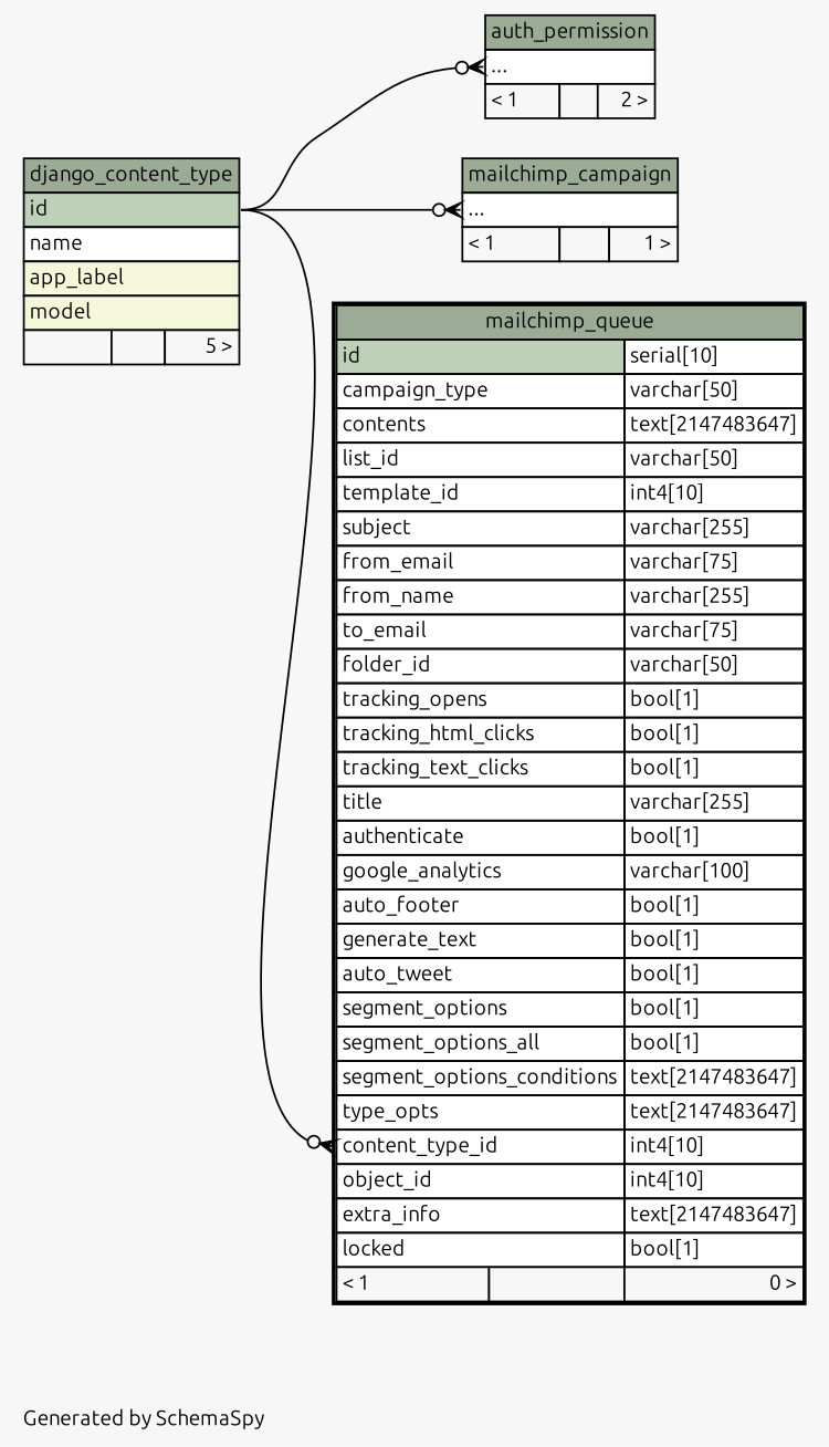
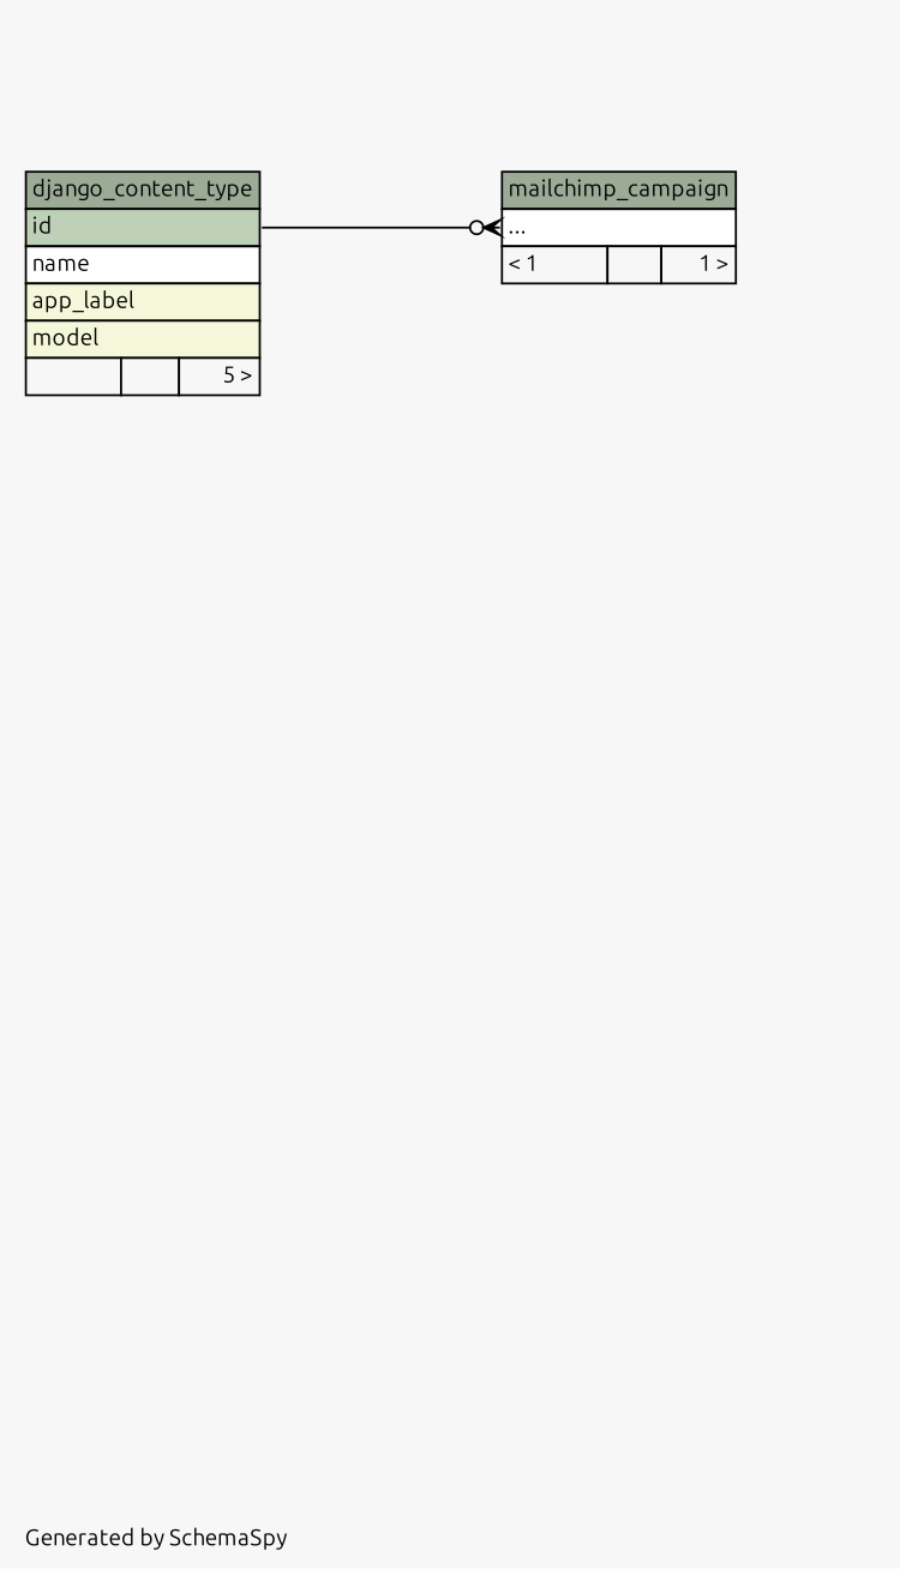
  digraph {
    bgcolor="#f7f7f7"
    fontname=Ubuntu
    fontsize=11
    label="\nGenerated by SchemaSpy"
    labeljust=l
    nodesep=0.18
    rankdir=RL
    ranksep=0.46
    node [fontname=Ubuntu fontsize=11 shape=plaintext]
    edge [arrowhead=none arrowsize=0.8 arrowtail=crowodot dir=back fontname=Ubuntu headport="id:e" tailport="elipses:w"]
-   n1 [label=<     <TABLE BORDER="0" CELLBORDER="1" CELLSPACING="0" BGCOLOR="#ffffff">       <TR><TD COLSPAN="3" BGCOLOR="#9bab96" ALIGN="CENTER">auth_permission</TD></TR>       <TR><TD PORT="elipses" COLSPAN="3" ALIGN="LEFT">...</TD></TR>       <TR><TD ALIGN="LEFT" BGCOLOR="#f7f7f7">&lt; 1</TD><TD ALIGN="RIGHT" BGCOLOR="#f7f7f7">  </TD><TD ALIGN="RIGHT" BGCOLOR="#f7f7f7">2 &gt;</TD></TR>     </TABLE>>]
    n2 [label=<     <TABLE BORDER="0" CELLBORDER="1" CELLSPACING="0" BGCOLOR="#ffffff">       <TR><TD COLSPAN="3" BGCOLOR="#9bab96" ALIGN="CENTER">django_content_type</TD></TR>       <TR><TD PORT="id" COLSPAN="3" BGCOLOR="#bed1b8" ALIGN="LEFT">id</TD></TR>       <TR><TD PORT="name" COLSPAN="3" ALIGN="LEFT">name</TD></TR>       <TR><TD PORT="app_label" COLSPAN="3" BGCOLOR="#f4f7da" ALIGN="LEFT">app_label</TD></TR>       <TR><TD PORT="model" COLSPAN="3" BGCOLOR="#f4f7da" ALIGN="LEFT">model</TD></TR>       <TR><TD ALIGN="LEFT" BGCOLOR="#f7f7f7">  </TD><TD ALIGN="RIGHT" BGCOLOR="#f7f7f7">  </TD><TD ALIGN="RIGHT" BGCOLOR="#f7f7f7">5 &gt;</TD></TR>     </TABLE>>]
    n3 [label=<     <TABLE BORDER="0" CELLBORDER="1" CELLSPACING="0" BGCOLOR="#ffffff">       <TR><TD COLSPAN="3" BGCOLOR="#9bab96" ALIGN="CENTER">mailchimp_campaign</TD></TR>       <TR><TD PORT="elipses" COLSPAN="3" ALIGN="LEFT">...</TD></TR>       <TR><TD ALIGN="LEFT" BGCOLOR="#f7f7f7">&lt; 1</TD><TD ALIGN="RIGHT" BGCOLOR="#f7f7f7">  </TD><TD ALIGN="RIGHT" BGCOLOR="#f7f7f7">1 &gt;</TD></TR>     </TABLE>>]
-   n4 [label=<     <TABLE BORDER="2" CELLBORDER="1" CELLSPACING="0" BGCOLOR="#ffffff">       <TR><TD COLSPAN="3" BGCOLOR="#9bab96" ALIGN="CENTER">mailchimp_queue</TD></TR>       <TR><TD PORT="id" COLSPAN="2" BGCOLOR="#bed1b8" ALIGN="LEFT">id</TD><TD PORT="id.type" ALIGN="LEFT">serial[10]</TD></TR>       <TR><TD PORT="campaign_type" COLSPAN="2" ALIGN="LEFT">campaign_type</TD><TD PORT="campaign_type.type" ALIGN="LEFT">varchar[50]</TD></TR>       <TR><TD PORT="contents" COLSPAN="2" ALIGN="LEFT">contents</TD><TD PORT="contents.type" ALIGN="LEFT">text[2147483647]</TD></TR>       <TR><TD PORT="list_id" COLSPAN="2" ALIGN="LEFT">list_id</TD><TD PORT="list_id.type" ALIGN="LEFT">varchar[50]</TD></TR>       <TR><TD PORT="template_id" COLSPAN="2" ALIGN="LEFT">template_id</TD><TD PORT="template_id.type" ALIGN="LEFT">int4[10]</TD></TR>       <TR><TD PORT="subject" COLSPAN="2" ALIGN="LEFT">subject</TD><TD PORT="subject.type" ALIGN="LEFT">varchar[255]</TD></TR>       <TR><TD PORT="from_email" COLSPAN="2" ALIGN="LEFT">from_email</TD><TD PORT="from_email.type" ALIGN="LEFT">varchar[75]</TD></TR>       <TR><TD PORT="from_name" COLSPAN="2" ALIGN="LEFT">from_name</TD><TD PORT="from_name.type" ALIGN="LEFT">varchar[255]</TD></TR>       <TR><TD PORT="to_email" COLSPAN="2" ALIGN="LEFT">to_email</TD><TD PORT="to_email.type" ALIGN="LEFT">varchar[75]</TD></TR>       <TR><TD PORT="folder_id" COLSPAN="2" ALIGN="LEFT">folder_id</TD><TD PORT="folder_id.type" ALIGN="LEFT">varchar[50]</TD></TR>       <TR><TD PORT="tracking_opens" COLSPAN="2" ALIGN="LEFT">tracking_opens</TD><TD PORT="tracking_opens.type" ALIGN="LEFT">bool[1]</TD></TR>       <TR><TD PORT="tracking_html_clicks" COLSPAN="2" ALIGN="LEFT">tracking_html_clicks</TD><TD PORT="tracking_html_clicks.type" ALIGN="LEFT">bool[1]</TD></TR>       <TR><TD PORT="tracking_text_clicks" COLSPAN="2" ALIGN="LEFT">tracking_text_clicks</TD><TD PORT="tracking_text_clicks.type" ALIGN="LEFT">bool[1]</TD></TR>       <TR><TD PORT="title" COLSPAN="2" ALIGN="LEFT">title</TD><TD PORT="title.type" ALIGN="LEFT">varchar[255]</TD></TR>       <TR><TD PORT="authenticate" COLSPAN="2" ALIGN="LEFT">authenticate</TD><TD PORT="authenticate.type" ALIGN="LEFT">bool[1]</TD></TR>       <TR><TD PORT="google_analytics" COLSPAN="2" ALIGN="LEFT">google_analytics</TD><TD PORT="google_analytics.type" ALIGN="LEFT">varchar[100]</TD></TR>       <TR><TD PORT="auto_footer" COLSPAN="2" ALIGN="LEFT">auto_footer</TD><TD PORT="auto_footer.type" ALIGN="LEFT">bool[1]</TD></TR>       <TR><TD PORT="generate_text" COLSPAN="2" ALIGN="LEFT">generate_text</TD><TD PORT="generate_text.type" ALIGN="LEFT">bool[1]</TD></TR>       <TR><TD PORT="auto_tweet" COLSPAN="2" ALIGN="LEFT">auto_tweet</TD><TD PORT="auto_tweet.type" ALIGN="LEFT">bool[1]</TD></TR>       <TR><TD PORT="segment_options" COLSPAN="2" ALIGN="LEFT">segment_options</TD><TD PORT="segment_options.type" ALIGN="LEFT">bool[1]</TD></TR>       <TR><TD PORT="segment_options_all" COLSPAN="2" ALIGN="LEFT">segment_options_all</TD><TD PORT="segment_options_all.type" ALIGN="LEFT">bool[1]</TD></TR>       <TR><TD PORT="segment_options_conditions" COLSPAN="2" ALIGN="LEFT">segment_options_conditions</TD><TD PORT="segment_options_conditions.type" ALIGN="LEFT">text[2147483647]</TD></TR>       <TR><TD PORT="type_opts" COLSPAN="2" ALIGN="LEFT">type_opts</TD><TD PORT="type_opts.type" ALIGN="LEFT">text[2147483647]</TD></TR>       <TR><TD PORT="content_type_id" COLSPAN="2" ALIGN="LEFT">content_type_id</TD><TD PORT="content_type_id.type" ALIGN="LEFT">int4[10]</TD></TR>       <TR><TD PORT="object_id" COLSPAN="2" ALIGN="LEFT">object_id</TD><TD PORT="object_id.type" ALIGN="LEFT">int4[10]</TD></TR>       <TR><TD PORT="extra_info" COLSPAN="2" ALIGN="LEFT">extra_info</TD><TD PORT="extra_info.type" ALIGN="LEFT">text[2147483647]</TD></TR>       <TR><TD PORT="locked" COLSPAN="2" ALIGN="LEFT">locked</TD><TD PORT="locked.type" ALIGN="LEFT">bool[1]</TD></TR>       <TR><TD ALIGN="LEFT" BGCOLOR="#f7f7f7">&lt; 1</TD><TD ALIGN="RIGHT" BGCOLOR="#f7f7f7">  </TD><TD ALIGN="RIGHT" BGCOLOR="#f7f7f7">0 &gt;</TD></TR>     </TABLE>>]
-   n1 -> n2
    n3 -> n2
-   n4 -> n2 [tailport="content_type_id:w"]
  }
